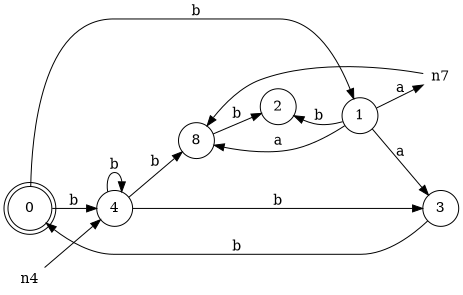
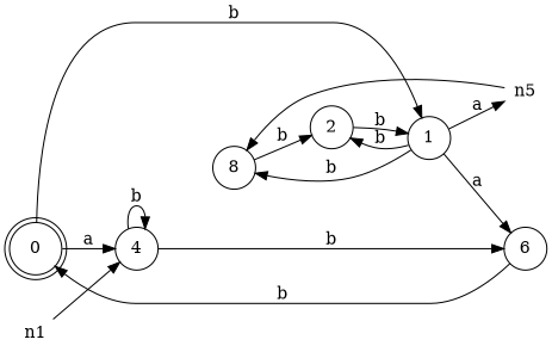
  digraph {
    rankdir=LR
    node [shape=circle]
    0 [shape=doublecircle]
    4
    1
    5 [label=8]
-   3
-   n5 [height=0 shape=none width=0 label=n7]
+   3 [label=6]
+   n5 [height=0 shape=none width=0]
    2
-   n4 [height=0 shape=none width=0]
-   0 -> 4 [label=b]
+   n4 [height=0 shape=none width=0 label=n1]
+   0 -> 4 [label=a]
    0 -> 1 [label=b]
    4 -> 4 [label=b]
-   4 -> 5 [label=b]
    4 -> 3 [label=b]
-   1 -> 5 [label=a]
+   1 -> 5 [label=b]
    1 -> 3 [label=a]
    1 -> n5 [label=a]
    1 -> 2 [label=b]
    5 -> 2 [label=b]
    3 -> 0 [label=b]
    n5 -> 5
+   2 -> 1 [label=b]
    n4 -> 4
  }
